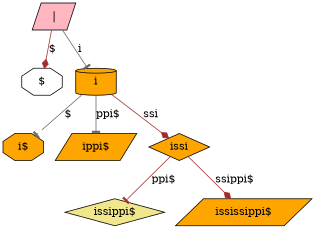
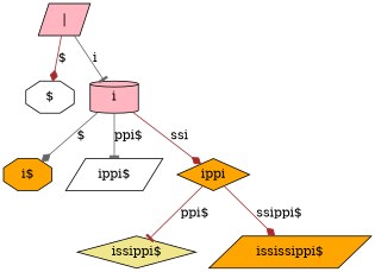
  digraph {
    node [fillcolor=orange shape=parallelogram style=filled]
    edge [arrowhead=diamond color=brown]
    n1 [fillcolor=white label="$" shape=octagon]
    "|" [fillcolor=lightpink]
-   n3 [label=i shape=cylinder]
+   n3 [fillcolor=lightpink label=i shape=cylinder]
    n4 [label="i$" shape=octagon]
-   n5 [label="ippi$"]
-   n6 [label=issi shape=diamond]
+   n5 [fillcolor=white label="ippi$"]
+   n6 [label=ippi shape=diamond]
    n7 [fillcolor=khaki label="issippi$" shape=diamond]
    n8 [label="ississippi$"]
    "|" -> n1 [label="$"]
    "|" -> n3 [arrowhead=tee color=gray40 label=i]
-   n3 -> n4 [arrowhead=tee color=gray40 label="$"]
+   n3 -> n4 [color=gray40 label="$"]
    n3 -> n5 [arrowhead=tee color=gray40 label="ppi$"]
    n3 -> n6 [label=ssi]
    n6 -> n7 [arrowhead=tee label="ppi$"]
    n6 -> n8 [label="ssippi$"]
  }
